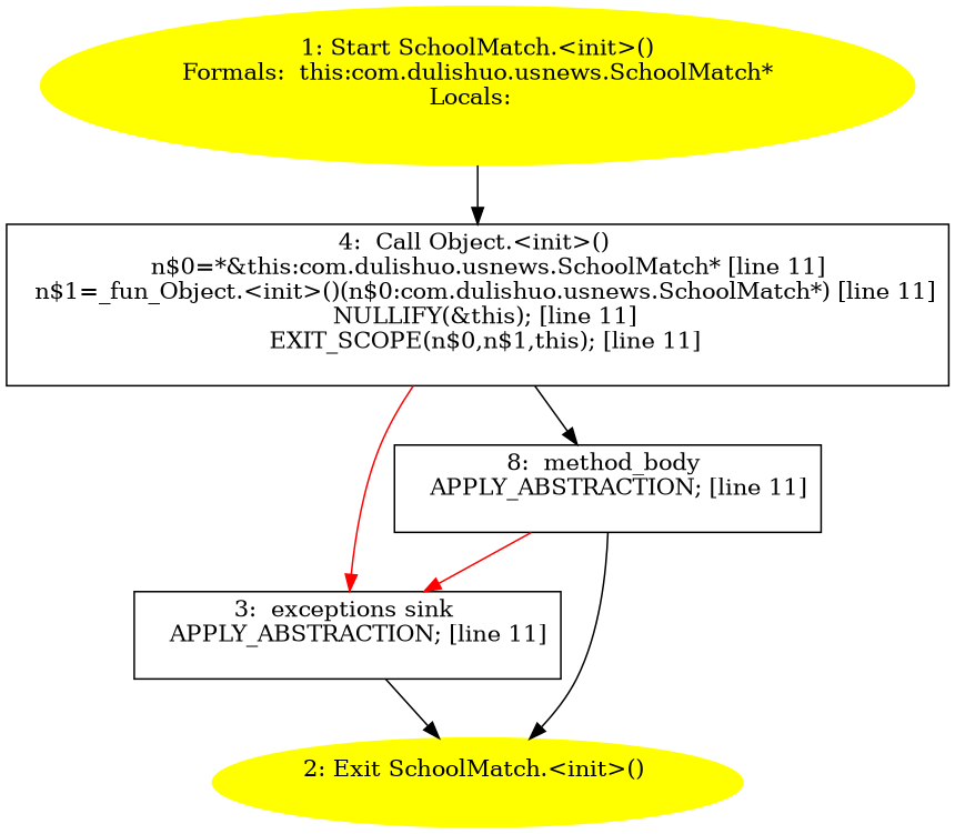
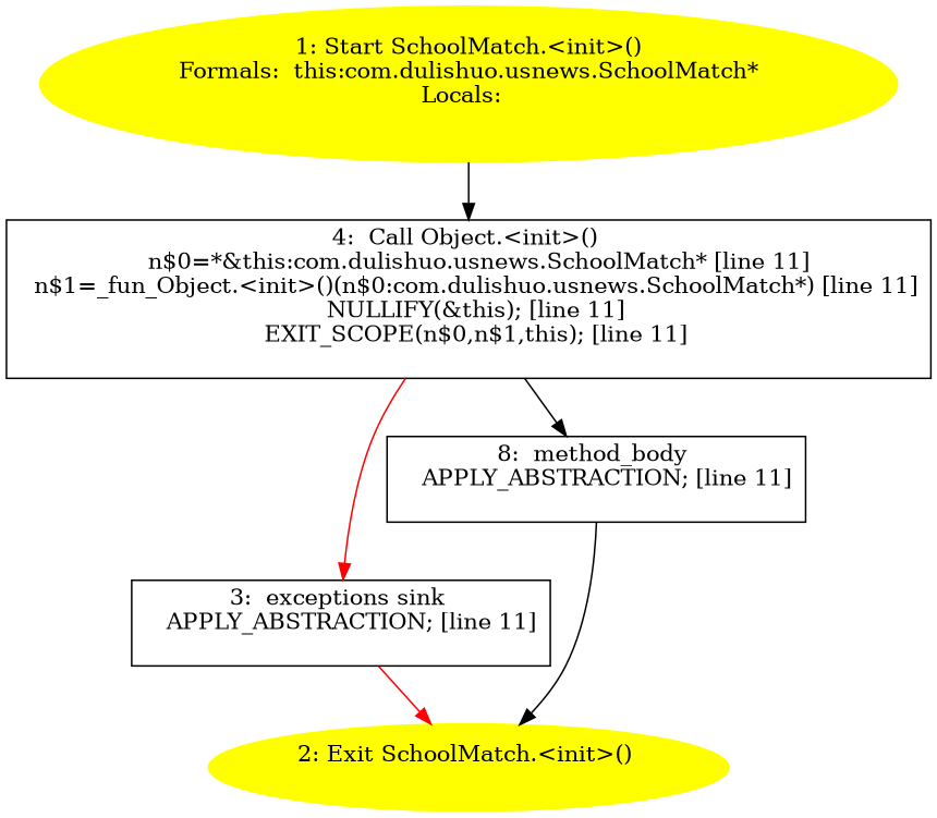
  digraph {
    node [shape=box]
    n1 [color=yellow label="1: Start SchoolMatch.<init>()\nFormals:  this:com.dulishuo.usnews.SchoolMatch*\nLocals:  \n  " style=filled shape=""]
    n2 [label="4:  Call Object.<init>() \n   n$0=*&this:com.dulishuo.usnews.SchoolMatch* [line 11]\n  n$1=_fun_Object.<init>()(n$0:com.dulishuo.usnews.SchoolMatch*) [line 11]\n  NULLIFY(&this); [line 11]\n  EXIT_SCOPE(n$0,n$1,this); [line 11]\n "]
    n3 [label="3:  exceptions sink \n   APPLY_ABSTRACTION; [line 11]\n "]
    n4 [label="8:  method_body \n   APPLY_ABSTRACTION; [line 11]\n "]
    n5 [color=yellow label="2: Exit SchoolMatch.<init>() \n  " style=filled shape=""]
    n1 -> n2
    n2 -> n3 [color=red]
    n2 -> n4
-   n3 -> n5
-   n4 -> n3 [color=red]
+   n3 -> n5 [color=red]
    n4 -> n5
  }
